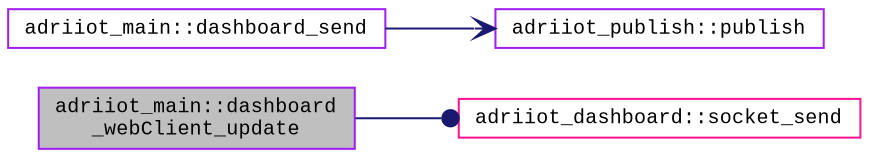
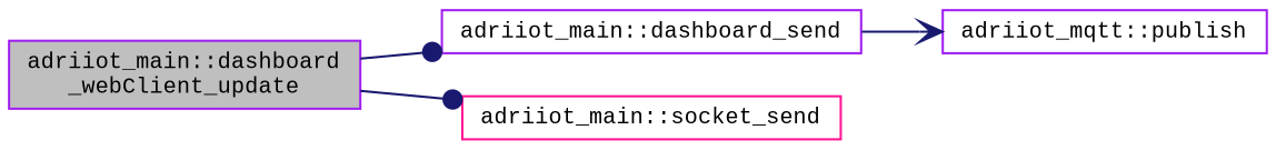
  digraph {
    fontname="Liberation Mono"
    rankdir=LR
    node [color=purple fillcolor=white fontname="Liberation Mono" fontsize=10 shape=record style=filled]
    edge [arrowhead=dot color=midnightblue fontname="Liberation Mono" fontsize=10 labelfontname=Helvetica labelfontsize=10 style=solid]
    n1 [fillcolor=grey75 fontcolor=black height=0.2 label="adriiot_main::dashboard\l_webClient_update" width=0.4]
    n2 [height=0.2 label="adriiot_main::dashboard_send" width=0.4]
-   n3 [color=deeppink height=0.2 label="adriiot_dashboard::socket_send" width=0.4]
-   n4 [height=0.2 label="adriiot_publish::publish" width=0.4]
+   n3 [color=deeppink height=0.2 label="adriiot_main::socket_send" width=0.4]
+   n4 [height=0.2 label="adriiot_mqtt::publish" width=0.4]
+   n1 -> n2
    n1 -> n3
    n2 -> n4 [arrowhead=vee]
  }
